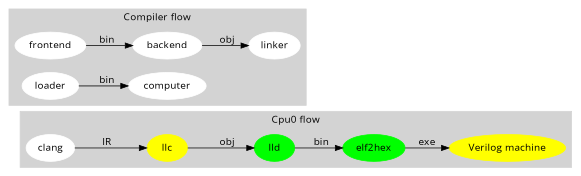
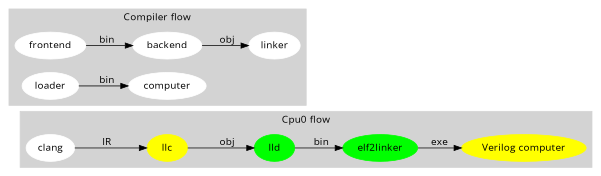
  digraph {
    fontname="Open Sans"
    rankdir=LR
    node [color=white fontname="Open Sans" style=filled]
    edge [fontname="Open Sans"]
    clang
    llc [color=yellow]
    lld [color=green]
-   "Verilog machine" [color=yellow]
-   elf2hex [color=green]
+   "Verilog machine" [color=yellow label="Verilog computer"]
+   elf2hex [color=green label=elf2linker]
    frontend
    backend
    linker
    loader
    computer
    subgraph cluster_1 {
      color=lightgrey
      label="Cpu0 flow"
      style=filled
      clang
      llc
      lld
      "Verilog machine"
      elf2hex
    }
    subgraph cluster_2 {
      color=lightgrey
      label="Compiler flow"
      style=filled
      frontend
      backend
      linker
      loader
      computer
    }
    clang -> llc [label=IR]
    llc -> lld [label=obj]
    lld -> elf2hex [label=bin]
    elf2hex -> "Verilog machine" [label=exe]
    frontend -> backend [label=bin]
    backend -> linker [label=obj]
    loader -> computer [label=bin]
  }
